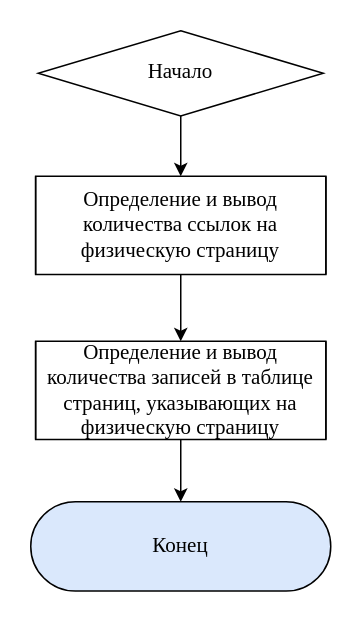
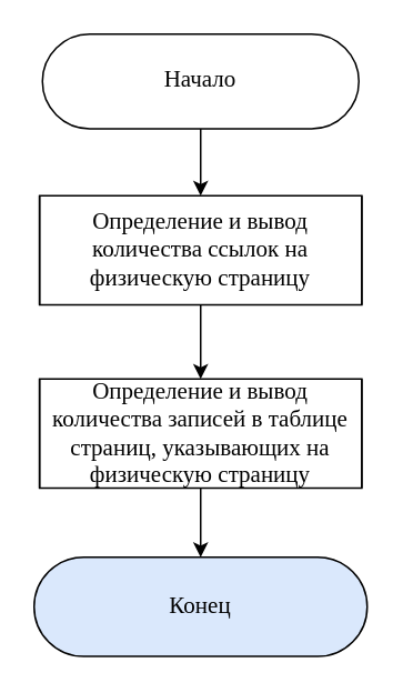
  <mxCell id="0" />
  <mxCell id="1" parent="0" />
  <mxCell id="2" style="edgeStyle=orthogonalEdgeStyle;rounded=0;jumpStyle=none;html=1;entryX=0.5;entryY=0;entryDx=0;entryDy=0;fontFamily=Times New Roman;fontSize=14;fontColor=default;startArrow=none;startFill=0;endArrow=classic;endFill=1;" edge="1" parent="1" source="3" target="5"><mxGeometry relative="1" as="geometry" /></mxCell>
- <mxCell id="3" value="Начало" style="rhombus;whiteSpace=wrap;html=1;arcSize=50;fontSize=14;fontFamily=Times New Roman;" vertex="1" parent="1"><mxGeometry x="25" y="20" width="190" height="56.75" as="geometry" /></mxCell>
+ <mxCell id="3" value="Начало" style="rounded=1;whiteSpace=wrap;html=1;arcSize=50;fontSize=14;fontFamily=Times New Roman;" vertex="1" parent="1"><mxGeometry x="25" y="20" width="190" height="56.75" as="geometry" /></mxCell>
  <mxCell id="4" style="edgeStyle=orthogonalEdgeStyle;rounded=0;orthogonalLoop=1;jettySize=auto;html=1;exitX=0.5;exitY=1;exitDx=0;exitDy=0;entryX=0.5;entryY=0;entryDx=0;entryDy=0;" edge="1" parent="1" source="5" target="8"><mxGeometry relative="1" as="geometry"><mxPoint x="120" y="227" as="targetPoint" /></mxGeometry></mxCell>
  <mxCell id="5" value="Определение и вывод&lt;br&gt;количества ссылок на физическую страницу" style="shape=process;whiteSpace=wrap;html=1;backgroundOutline=1;fontSize=14;size=0;fontFamily=Times New Roman;" vertex="1" parent="1"><mxGeometry x="23.25" y="117" width="193.5" height="65.5" as="geometry" /></mxCell>
  <mxCell id="6" value="Конец" style="rounded=1;whiteSpace=wrap;html=1;arcSize=50;fontSize=14;fontFamily=Times New Roman;fillColor=#dae8fc;" vertex="1" parent="1"><mxGeometry x="20" y="334" width="200" height="59.5" as="geometry" /></mxCell>
  <mxCell id="7" style="edgeStyle=orthogonalEdgeStyle;rounded=0;orthogonalLoop=1;jettySize=auto;html=1;exitX=0.5;exitY=1;exitDx=0;exitDy=0;entryX=0.5;entryY=0;entryDx=0;entryDy=0;fontFamily=Times New Roman;fontSize=14;" edge="1" parent="1" source="8" target="6"><mxGeometry relative="1" as="geometry"><mxPoint x="120.005" y="327" as="targetPoint" /></mxGeometry></mxCell>
  <mxCell id="8" value="Определение и вывод&lt;br style=&quot;border-color: var(--border-color);&quot;&gt;количества записей в таблице страниц, указывающих на физическую страницу" style="shape=process;whiteSpace=wrap;html=1;backgroundOutline=1;fontSize=14;size=0;fontFamily=Times New Roman;" vertex="1" parent="1"><mxGeometry x="23.25" y="227" width="193.5" height="65.5" as="geometry" /></mxCell>
